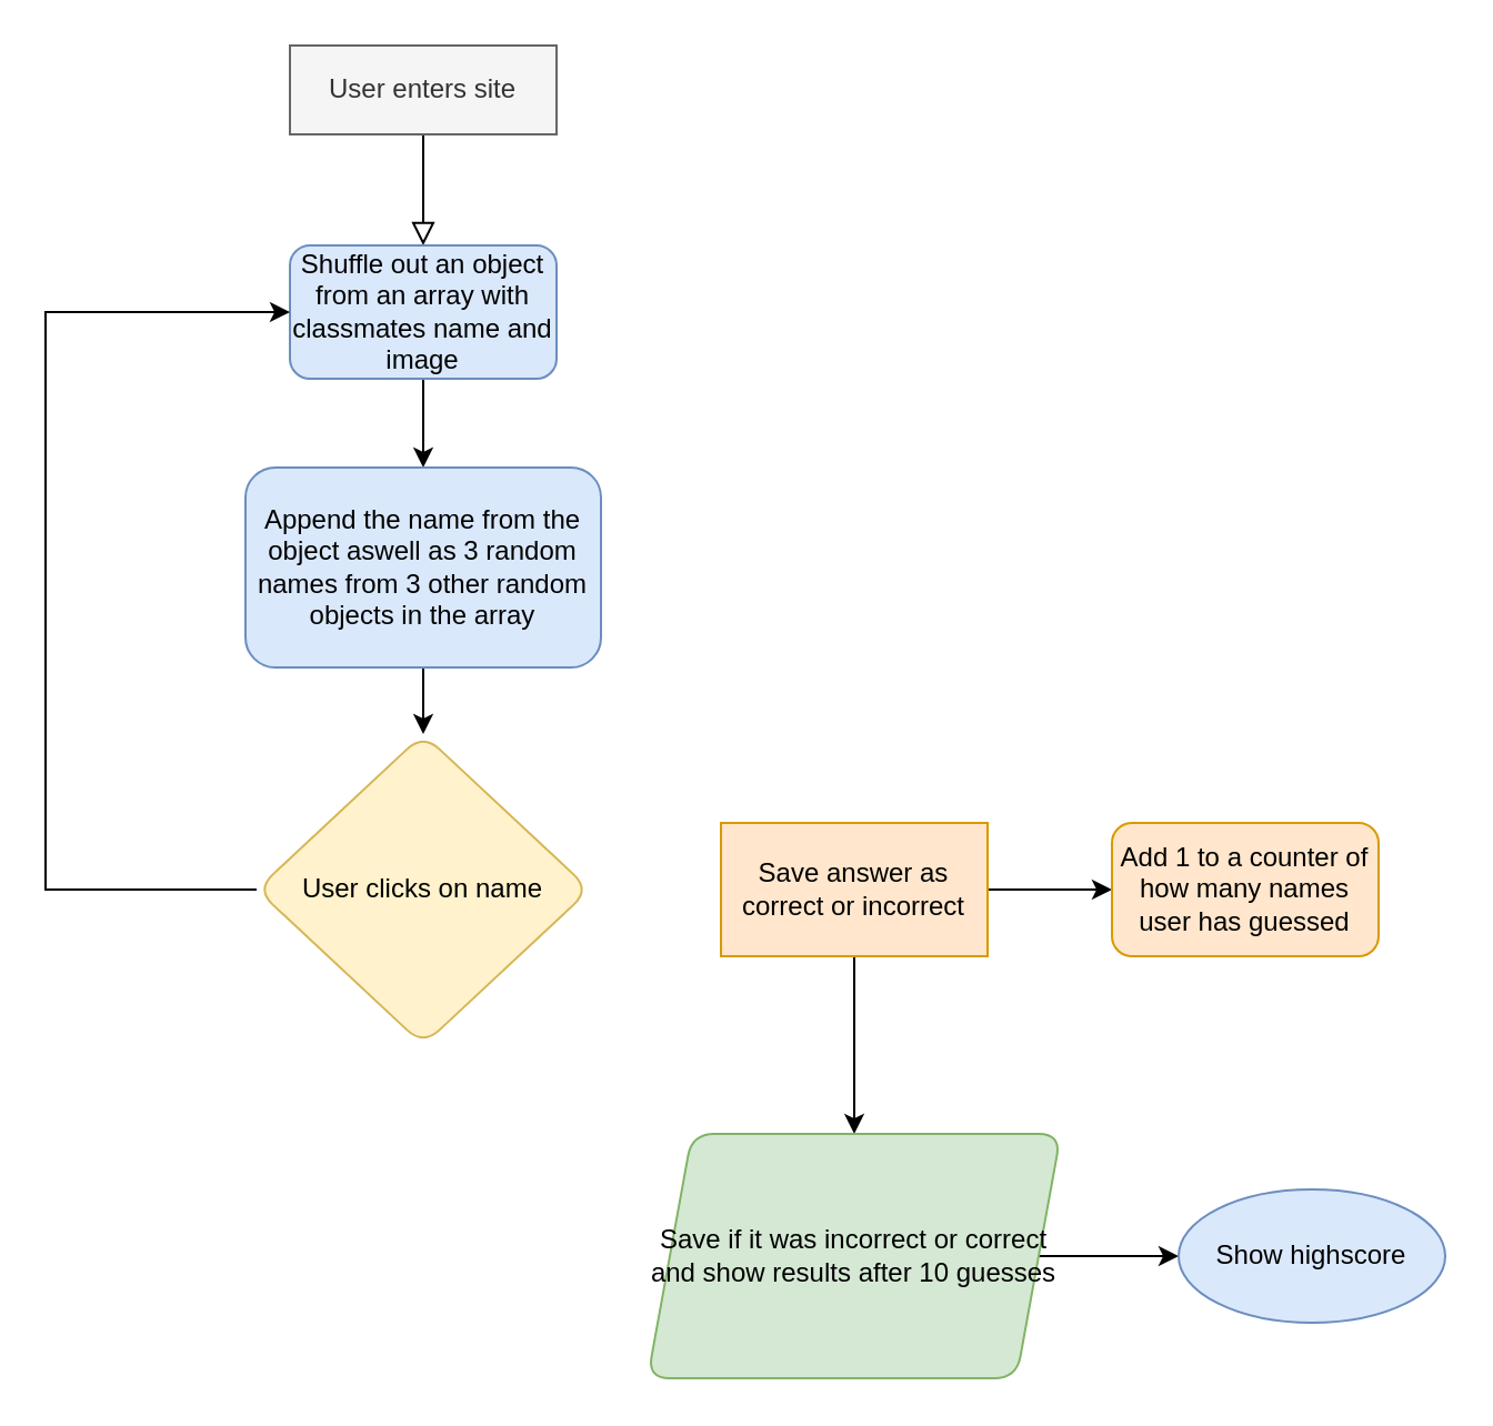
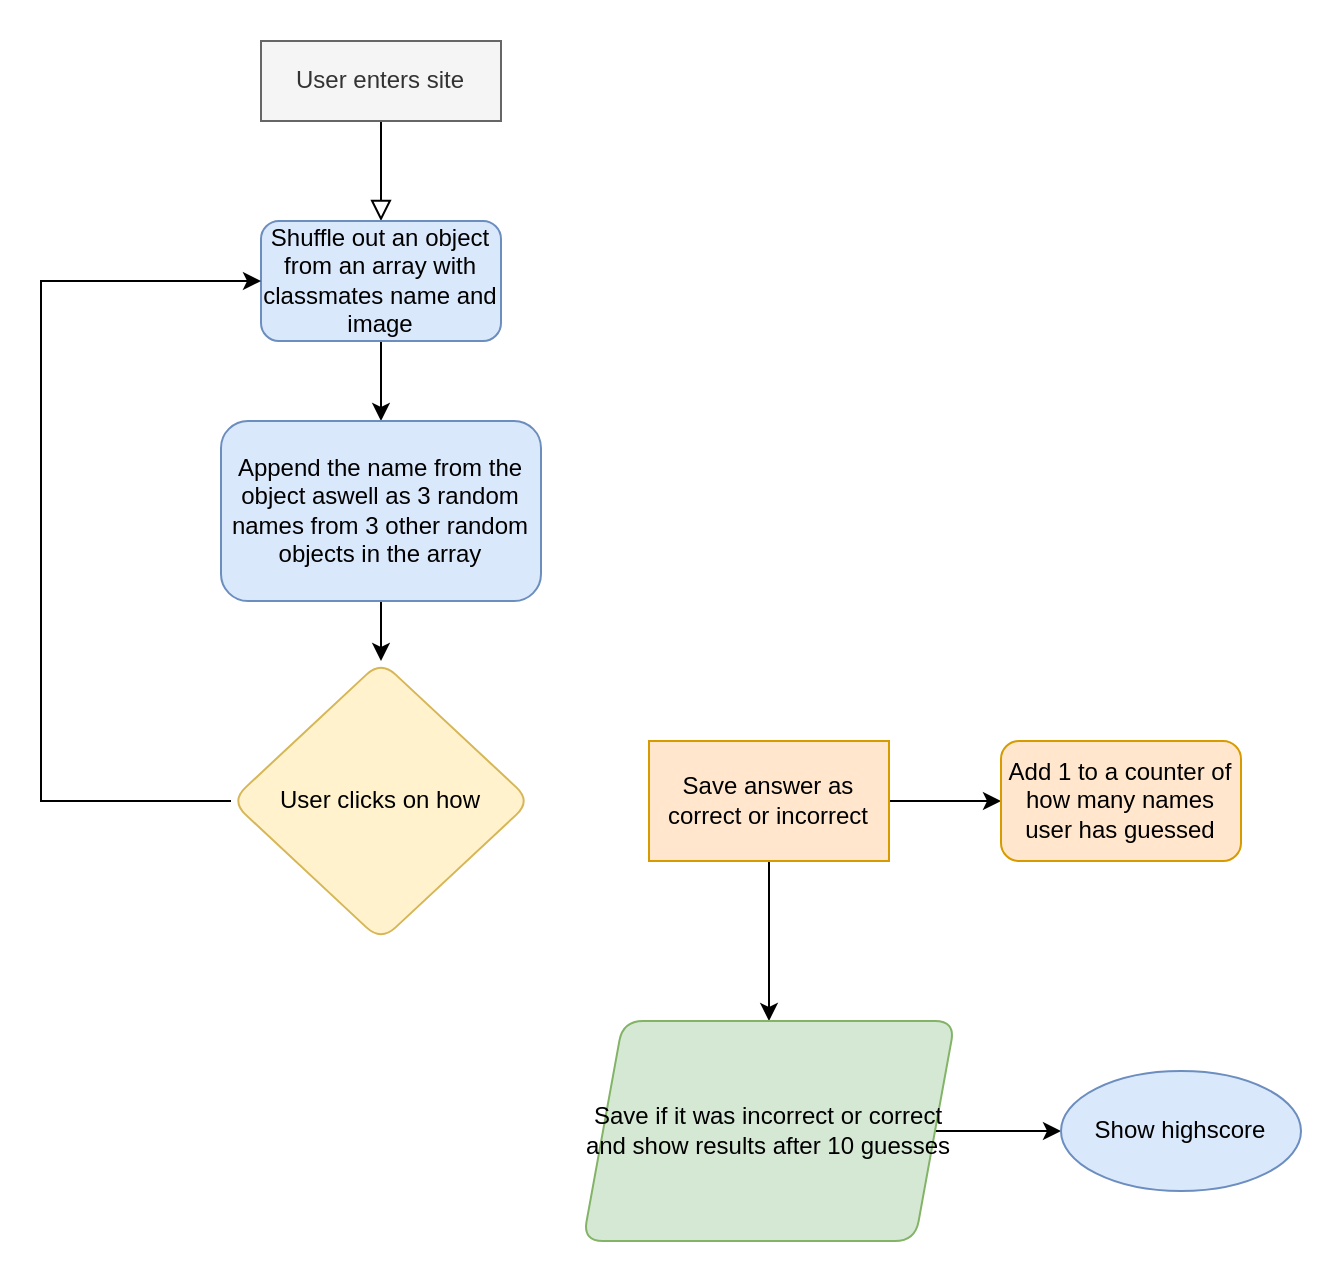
  <mxCell id="0" />
  <mxCell id="1" parent="0" />
  <mxCell id="2" value="" style="rounded=0;html=1;jettySize=auto;orthogonalLoop=1;fontSize=11;endArrow=block;endFill=0;endSize=8;strokeWidth=1;shadow=0;labelBackgroundColor=none;edgeStyle=orthogonalEdgeStyle;" parent="1" source="3" edge="1"><mxGeometry relative="1" as="geometry"><mxPoint x="190" y="110" as="targetPoint" /></mxGeometry></mxCell>
  <mxCell id="3" value="User enters site" style="whiteSpace=wrap;html=1;fontSize=12;glass=0;strokeWidth=1;shadow=0;fillColor=#f5f5f5;fontColor=#333333;strokeColor=#666666;rounded=0;" parent="1" vertex="1"><mxGeometry x="130" y="20" width="120" height="40" as="geometry" /></mxCell>
  <mxCell id="4" value="" style="edgeStyle=orthogonalEdgeStyle;rounded=0;orthogonalLoop=1;jettySize=auto;html=1;" edge="1" parent="1" source="5" target="7"><mxGeometry relative="1" as="geometry" /></mxCell>
  <mxCell id="5" value="Shuffle out an object from an array with classmates name and image" style="rounded=1;whiteSpace=wrap;html=1;fillColor=#dae8fc;strokeColor=#6c8ebf;" vertex="1" parent="1"><mxGeometry x="130" y="110" width="120" height="60" as="geometry" /></mxCell>
  <mxCell id="6" value="" style="edgeStyle=orthogonalEdgeStyle;rounded=0;orthogonalLoop=1;jettySize=auto;html=1;" edge="1" parent="1" source="7" target="9"><mxGeometry relative="1" as="geometry" /></mxCell>
  <mxCell id="7" value="Append the name from the object aswell as 3 random names from 3 other random objects in the array" style="whiteSpace=wrap;html=1;rounded=1;fillColor=#dae8fc;strokeColor=#6c8ebf;" vertex="1" parent="1"><mxGeometry x="110" y="210" width="160" height="90" as="geometry" /></mxCell>
  <mxCell id="8" style="edgeStyle=orthogonalEdgeStyle;rounded=0;orthogonalLoop=1;jettySize=auto;html=1;exitX=0;exitY=0.5;exitDx=0;exitDy=0;entryX=0;entryY=0.5;entryDx=0;entryDy=0;" edge="1" parent="1" source="9" target="5"><mxGeometry relative="1" as="geometry"><mxPoint x="10" y="140" as="targetPoint" /><Array as="points"><mxPoint x="20" y="400" /><mxPoint x="20" y="140" /></Array></mxGeometry></mxCell>
- <mxCell id="9" value="User clicks on name" style="rhombus;whiteSpace=wrap;html=1;rounded=1;strokeColor=#d6b656;fillColor=#fff2cc;" vertex="1" parent="1"><mxGeometry x="115" y="330" width="150" height="140" as="geometry" /></mxCell>
+ <mxCell id="9" value="User clicks on how" style="rhombus;whiteSpace=wrap;html=1;rounded=1;strokeColor=#d6b656;fillColor=#fff2cc;" vertex="1" parent="1"><mxGeometry x="115" y="330" width="150" height="140" as="geometry" /></mxCell>
  <mxCell id="10" value="" style="edgeStyle=orthogonalEdgeStyle;rounded=0;orthogonalLoop=1;jettySize=auto;html=1;" edge="1" parent="1" source="12" target="13"><mxGeometry relative="1" as="geometry" /></mxCell>
  <mxCell id="11" value="" style="edgeStyle=orthogonalEdgeStyle;rounded=0;orthogonalLoop=1;jettySize=auto;html=1;" edge="1" parent="1" source="12" target="15"><mxGeometry relative="1" as="geometry" /></mxCell>
  <mxCell id="12" value="Save answer as correct or incorrect" style="whiteSpace=wrap;html=1;strokeColor=#d79b00;fillColor=#ffe6cc;rounded=0;" vertex="1" parent="1"><mxGeometry x="324" y="370" width="120" height="60" as="geometry" /></mxCell>
  <mxCell id="13" value="Add 1 to a counter of how many names user has guessed" style="whiteSpace=wrap;html=1;rounded=1;strokeColor=#d79b00;fillColor=#ffe6cc;" vertex="1" parent="1"><mxGeometry x="500" y="370" width="120" height="60" as="geometry" /></mxCell>
  <mxCell id="14" value="" style="edgeStyle=orthogonalEdgeStyle;rounded=0;orthogonalLoop=1;jettySize=auto;html=1;" edge="1" parent="1" source="15" target="16"><mxGeometry relative="1" as="geometry" /></mxCell>
  <mxCell id="15" value="Save if it was incorrect or correct and show results after 10 guesses" style="shape=parallelogram;perimeter=parallelogramPerimeter;whiteSpace=wrap;html=1;fixedSize=1;rounded=1;strokeColor=#82b366;fillColor=#d5e8d4;" vertex="1" parent="1"><mxGeometry x="291" y="510" width="186" height="110" as="geometry" /></mxCell>
  <mxCell id="16" value="Show highscore" style="ellipse;whiteSpace=wrap;html=1;rounded=1;strokeColor=#6c8ebf;fillColor=#dae8fc;" vertex="1" parent="1"><mxGeometry x="530" y="535" width="120" height="60" as="geometry" /></mxCell>
